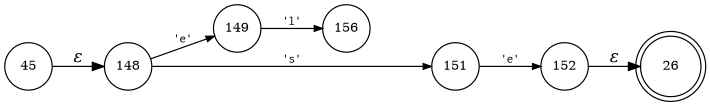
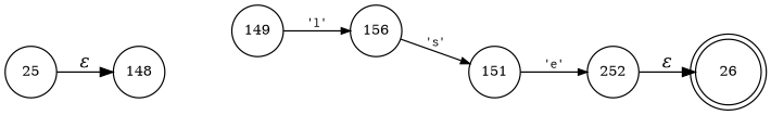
  digraph {
    rankdir=LR
    node [fixedsize=true fontsize=11 shape=circle peripheries=1]
    edge [arrowhead=normal arrowsize=.7 fontname=Courier fontsize=11]
    n1 [label=26 shape=doublecircle width=.6 peripheries=""]
    n2 [label=148 width=.55]
    n3 [label=149 width=.55]
    n4 [label=156 width=.55]
    n5 [label=151 width=.55]
-   n6 [label=152 width=.55]
-   n7 [label=45 width=.55]
-   n2 -> n3 [label="'e'"]
+   n6 [label=252 width=.55]
+   n7 [label=25 width=.55]
    n3 -> n4 [label="'l'"]
-   n2 -> n5 [label="'s'"]
+   n4 -> n5 [label="'s'"]
    n5 -> n6 [label="'e'"]
    n6 -> n1 [fontname="Times-Italic" label="&epsilon;" arrowhead="" arrowsize="" fontsize=""]
    n7 -> n2 [fontname="Times-Italic" label="&epsilon;" arrowhead="" arrowsize="" fontsize=""]
  }
